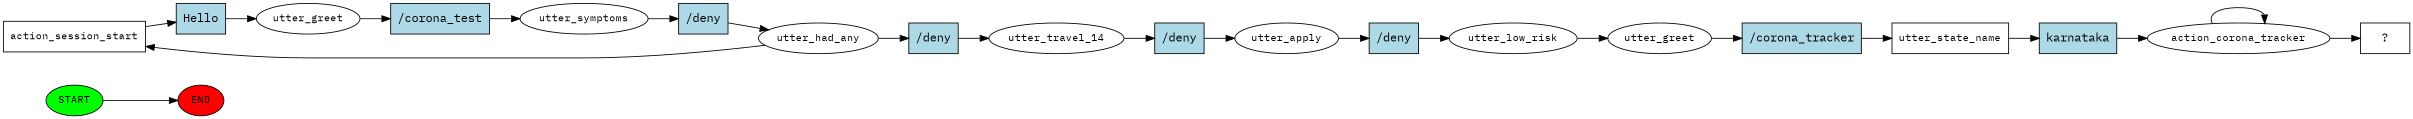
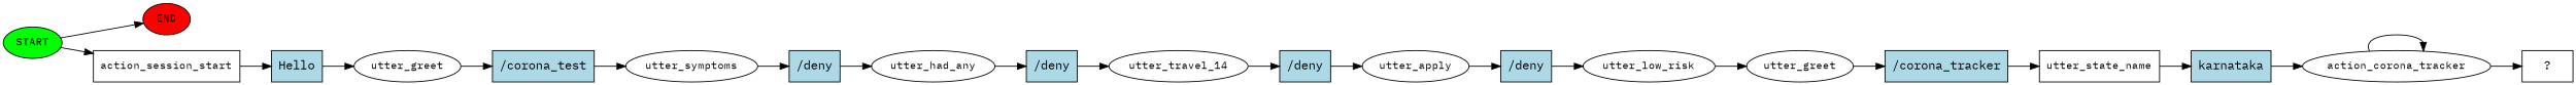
  digraph {
    fontname="IBM Plex Mono"
    rankdir=LR
    node [fontname="IBM Plex Mono" fontsize=12]
    edge [fontname="IBM Plex Mono"]
    n1 [fillcolor=green label=START style=filled]
    n2 [fillcolor=red label=END style=filled]
    n3 [label=action_session_start shape=box]
    n4 [fillcolor=lightblue label=Hello shape=rect style=filled fontsize=""]
    n5 [label=utter_greet]
    n6 [fillcolor=lightblue label="/corona_test" shape=rect style=filled fontsize=""]
    n7 [label=utter_symptoms]
    n8 [fillcolor=lightblue label="/deny" shape=rect style=filled fontsize=""]
    n9 [label=utter_had_any]
    n10 [fillcolor=lightblue label="/deny" shape=rect style=filled fontsize=""]
    n11 [label=utter_travel_14]
    n12 [fillcolor=lightblue label="/deny" shape=rect style=filled fontsize=""]
    n13 [label=utter_apply]
    n14 [fillcolor=lightblue label="/deny" shape=rect style=filled fontsize=""]
    n15 [label=utter_low_risk]
    n16 [label=utter_greet]
    n17 [fillcolor=lightblue label="/corona_tracker" shape=rect style=filled fontsize=""]
    n18 [label=utter_state_name shape=box]
    n19 [fillcolor=lightblue label=karnataka shape=rect style=filled fontsize=""]
    n20 [label=action_corona_tracker]
    n21 [label="  ?  " shape=rect fontsize=""]
    n1 -> n2
-   n9 -> n3
+   n1 -> n3
    n3 -> n4
    n4 -> n5
    n5 -> n6
    n6 -> n7
    n7 -> n8
    n8 -> n9
    n9 -> n10
    n10 -> n11
    n11 -> n12
    n12 -> n13
    n13 -> n14
    n14 -> n15
    n15 -> n16
    n16 -> n17
    n17 -> n18
    n18 -> n19
    n19 -> n20
    n20 -> n20
    n20 -> n21
  }
